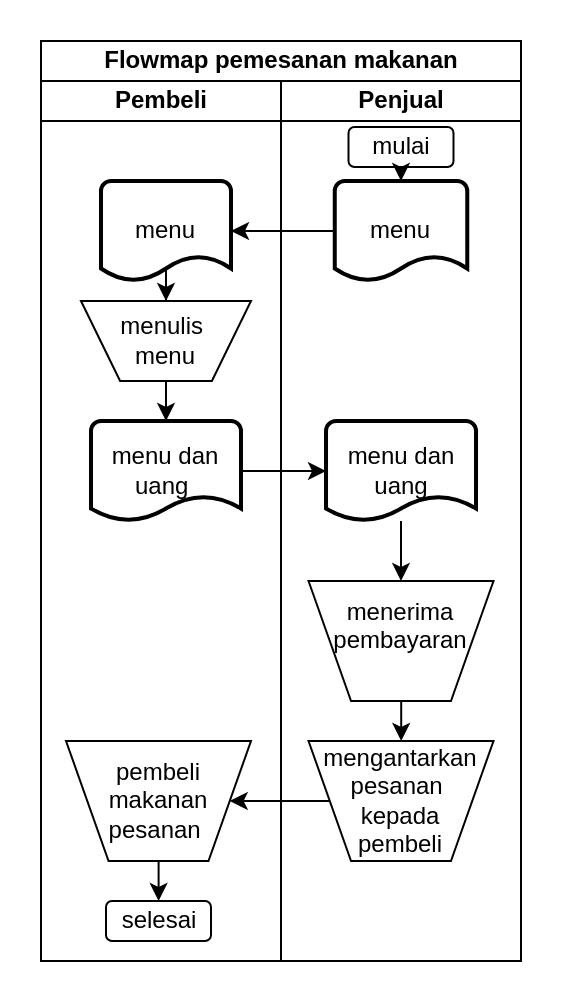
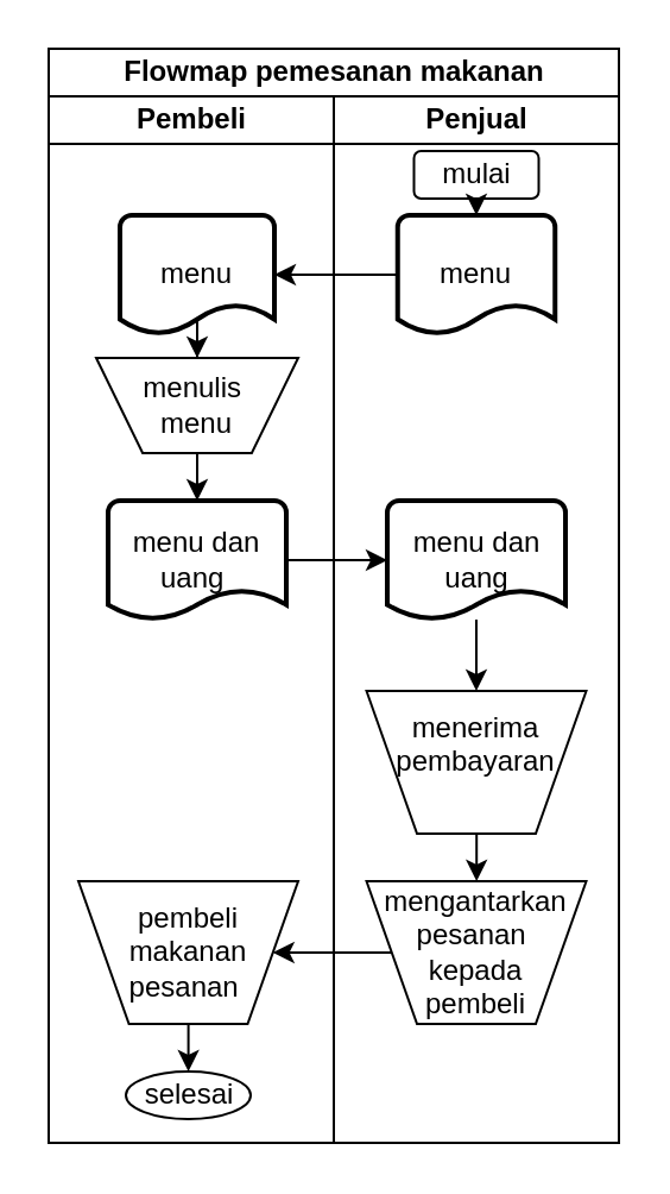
  <mxCell id="0" />
  <mxCell id="1" parent="0" />
  <mxCell id="2" value="Flowmap pemesanan makanan" style="swimlane;childLayout=stackLayout;resizeParent=1;resizeParentMax=0;startSize=20;html=1;" vertex="1" parent="1"><mxGeometry x="20" y="20" width="240" height="460" as="geometry" /></mxCell>
  <mxCell id="3" value="Pembeli" style="swimlane;startSize=20;html=1;" vertex="1" parent="2"><mxGeometry y="20" width="120" height="440" as="geometry" /></mxCell>
  <mxCell id="4" style="edgeStyle=orthogonalEdgeStyle;rounded=0;orthogonalLoop=1;jettySize=auto;html=1;entryX=0.5;entryY=0;entryDx=0;entryDy=0;" edge="1" parent="3" source="5" target="6"><mxGeometry relative="1" as="geometry" /></mxCell>
  <mxCell id="5" value="menu" style="strokeWidth=2;html=1;shape=mxgraph.flowchart.document2;whiteSpace=wrap;size=0.25;" vertex="1" parent="3"><mxGeometry x="30" y="50" width="65" height="50" as="geometry" /></mxCell>
  <mxCell id="6" value="menulis&amp;nbsp;&lt;div&gt;menu&lt;/div&gt;" style="verticalLabelPosition=middle;verticalAlign=middle;html=1;shape=trapezoid;perimeter=trapezoidPerimeter;whiteSpace=wrap;size=0.23;arcSize=10;flipV=1;labelPosition=center;align=center;" vertex="1" parent="3"><mxGeometry x="20" y="110" width="85" height="40" as="geometry" /></mxCell>
  <mxCell id="7" value="menu dan uang&amp;nbsp;" style="strokeWidth=2;html=1;shape=mxgraph.flowchart.document2;whiteSpace=wrap;size=0.25;" vertex="1" parent="3"><mxGeometry x="25" y="170" width="75" height="50" as="geometry" /></mxCell>
  <mxCell id="8" style="edgeStyle=orthogonalEdgeStyle;rounded=0;orthogonalLoop=1;jettySize=auto;html=1;exitX=0.5;exitY=1;exitDx=0;exitDy=0;entryX=0.5;entryY=0;entryDx=0;entryDy=0;entryPerimeter=0;" edge="1" parent="3" source="6" target="7"><mxGeometry relative="1" as="geometry" /></mxCell>
  <mxCell id="9" style="edgeStyle=orthogonalEdgeStyle;rounded=0;orthogonalLoop=1;jettySize=auto;html=1;entryX=0.5;entryY=0;entryDx=0;entryDy=0;" edge="1" parent="3" source="10" target="11"><mxGeometry relative="1" as="geometry" /></mxCell>
  <mxCell id="10" value="pembeli makanan pesanan&amp;nbsp;" style="verticalLabelPosition=middle;verticalAlign=middle;html=1;shape=trapezoid;perimeter=trapezoidPerimeter;whiteSpace=wrap;size=0.23;arcSize=10;flipV=1;labelPosition=center;align=center;" vertex="1" parent="3"><mxGeometry x="12.51" y="330" width="92.49" height="60" as="geometry" /></mxCell>
- <mxCell id="11" value="selesai" style="whiteSpace=wrap;html=1;rounded=1;" vertex="1" parent="3"><mxGeometry x="32.5" y="410" width="52.5" height="20" as="geometry" /></mxCell>
+ <mxCell id="11" value="selesai" style="ellipse;whiteSpace=wrap;html=1;" vertex="1" parent="3"><mxGeometry x="32.5" y="410" width="52.5" height="20" as="geometry" /></mxCell>
  <mxCell id="12" value="Penjual" style="swimlane;startSize=20;html=1;" vertex="1" parent="2"><mxGeometry x="120" y="20" width="120" height="440" as="geometry" /></mxCell>
  <mxCell id="13" value="mulai" style="whiteSpace=wrap;html=1;rounded=1;" vertex="1" parent="12"><mxGeometry x="33.75" y="23" width="52.5" height="20" as="geometry" /></mxCell>
  <mxCell id="14" value="menu" style="strokeWidth=2;html=1;shape=mxgraph.flowchart.document2;whiteSpace=wrap;size=0.25;" vertex="1" parent="12"><mxGeometry x="26.88" y="50" width="66.25" height="50" as="geometry" /></mxCell>
  <mxCell id="15" style="edgeStyle=orthogonalEdgeStyle;rounded=0;orthogonalLoop=1;jettySize=auto;html=1;exitX=0.5;exitY=1;exitDx=0;exitDy=0;entryX=0.5;entryY=0;entryDx=0;entryDy=0;entryPerimeter=0;" edge="1" parent="12" source="13" target="14"><mxGeometry relative="1" as="geometry" /></mxCell>
  <mxCell id="16" style="edgeStyle=orthogonalEdgeStyle;rounded=0;orthogonalLoop=1;jettySize=auto;html=1;entryX=0.5;entryY=0;entryDx=0;entryDy=0;" edge="1" parent="12" source="17" target="19"><mxGeometry relative="1" as="geometry" /></mxCell>
  <mxCell id="17" value="menu dan uang" style="strokeWidth=2;html=1;shape=mxgraph.flowchart.document2;whiteSpace=wrap;size=0.25;" vertex="1" parent="12"><mxGeometry x="22.51" y="170" width="75" height="50" as="geometry" /></mxCell>
  <mxCell id="18" style="edgeStyle=orthogonalEdgeStyle;rounded=0;orthogonalLoop=1;jettySize=auto;html=1;entryX=0.5;entryY=0;entryDx=0;entryDy=0;" edge="1" parent="12" source="19" target="20"><mxGeometry relative="1" as="geometry" /></mxCell>
  <mxCell id="19" value="menerima pembayaran&lt;div&gt;&lt;br&gt;&lt;/div&gt;" style="verticalLabelPosition=middle;verticalAlign=middle;html=1;shape=trapezoid;perimeter=trapezoidPerimeter;whiteSpace=wrap;size=0.23;arcSize=10;flipV=1;labelPosition=center;align=center;" vertex="1" parent="12"><mxGeometry x="13.76" y="250" width="92.49" height="60" as="geometry" /></mxCell>
  <mxCell id="20" value="&lt;div&gt;mengantarkan&lt;/div&gt;&lt;div&gt;pesanan&amp;nbsp;&lt;/div&gt;&lt;div&gt;kepada&lt;/div&gt;&lt;div&gt;pembeli&lt;/div&gt;" style="verticalLabelPosition=middle;verticalAlign=middle;html=1;shape=trapezoid;perimeter=trapezoidPerimeter;whiteSpace=wrap;size=0.23;arcSize=10;flipV=1;labelPosition=center;align=center;" vertex="1" parent="12"><mxGeometry x="13.76" y="330" width="92.49" height="60" as="geometry" /></mxCell>
  <mxCell id="21" style="edgeStyle=orthogonalEdgeStyle;rounded=0;orthogonalLoop=1;jettySize=auto;html=1;" edge="1" parent="2" source="14" target="5"><mxGeometry relative="1" as="geometry" /></mxCell>
  <mxCell id="22" style="edgeStyle=orthogonalEdgeStyle;rounded=0;orthogonalLoop=1;jettySize=auto;html=1;entryX=0;entryY=0.5;entryDx=0;entryDy=0;entryPerimeter=0;" edge="1" parent="2" source="7" target="17"><mxGeometry relative="1" as="geometry" /></mxCell>
  <mxCell id="23" style="edgeStyle=orthogonalEdgeStyle;rounded=0;orthogonalLoop=1;jettySize=auto;html=1;" edge="1" parent="2" source="20" target="10"><mxGeometry relative="1" as="geometry" /></mxCell>
